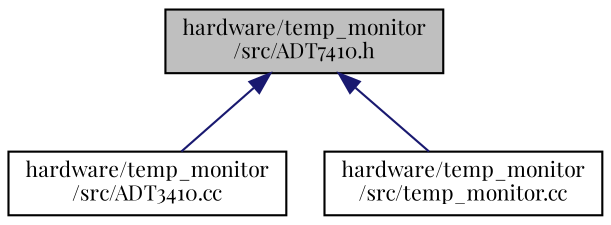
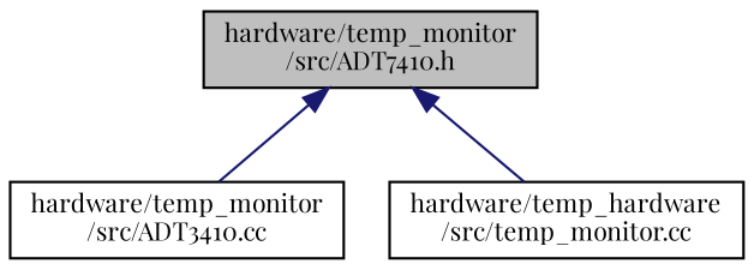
  digraph {
    fontname="Playfair Display"
    node [color=black fillcolor=white fontname="Playfair Display" fontsize=10 shape=record style=filled]
    edge [color=midnightblue dir=back fontname="Playfair Display" fontsize=10 labelfontname=Helvetica labelfontsize=10 style=solid]
    n1 [fillcolor=grey75 fontcolor=black height=0.2 label="hardware/temp_monitor\l/src/ADT7410.h" width=0.4]
    n2 [height=0.2 label="hardware/temp_monitor\l/src/ADT3410.cc" width=0.4]
-   n3 [height=0.2 label="hardware/temp_monitor\l/src/temp_monitor.cc" width=0.4]
+   n3 [height=0.2 label="hardware/temp_hardware\l/src/temp_monitor.cc" width=0.4]
    n1 -> n2
    n1 -> n3
  }
